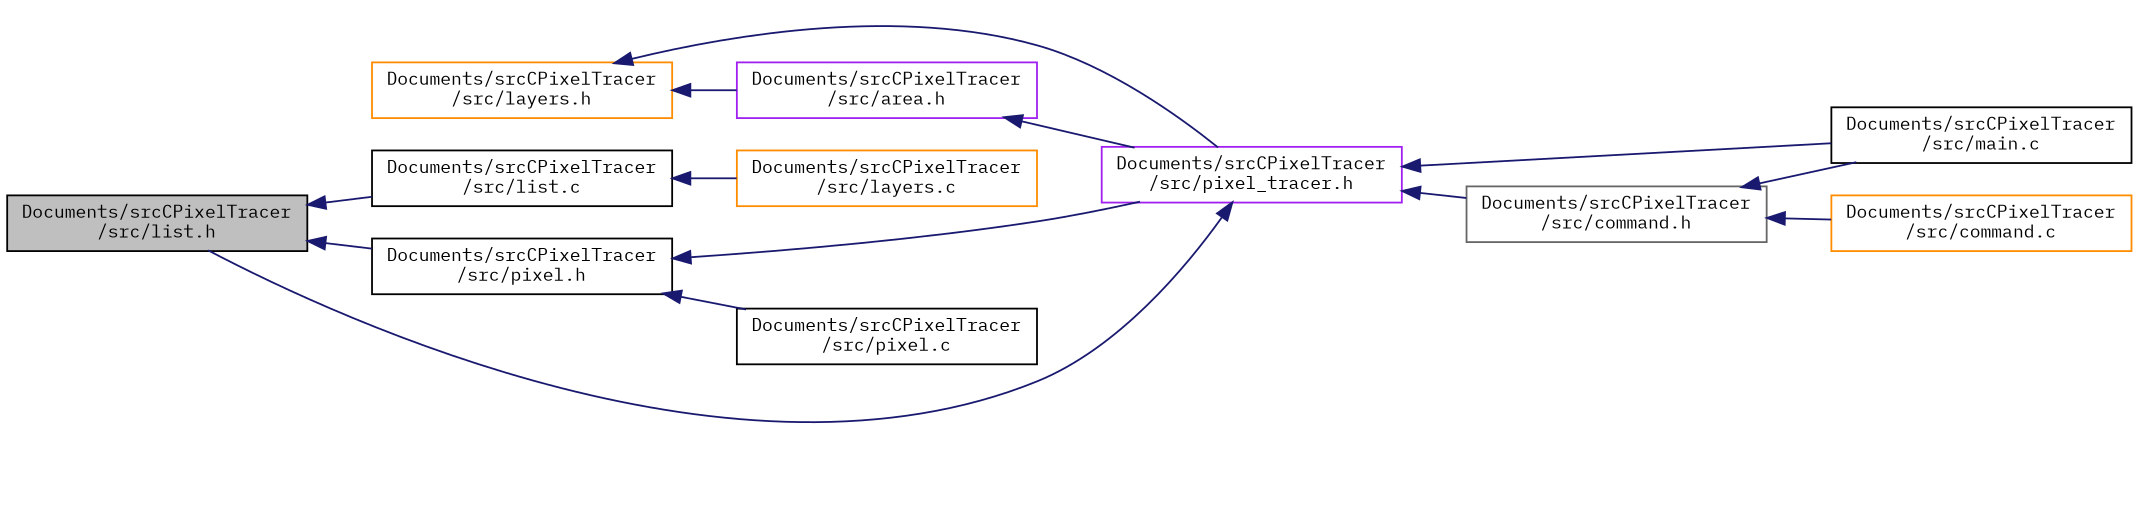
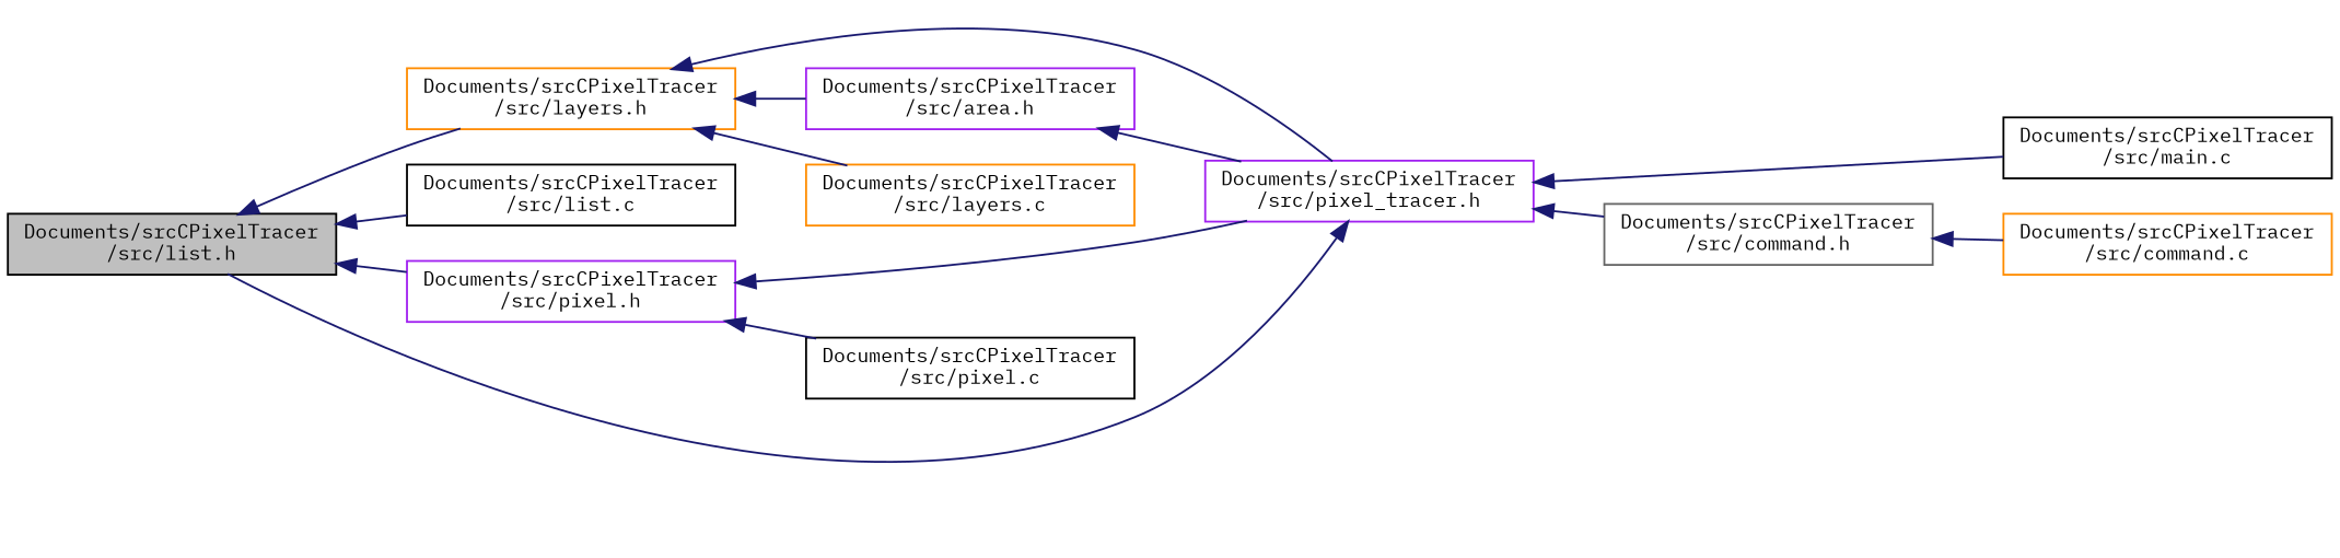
  digraph {
    fontname="IBM Plex Mono"
    rankdir=LR
    node [color=black fillcolor=white fontname="IBM Plex Mono" fontsize=10 shape=record style=filled]
    edge [color=midnightblue dir=back fontname="IBM Plex Mono" fontsize=10 labelfontname=Helvetica labelfontsize=10 style=solid]
    n1 [fillcolor=grey75 fontcolor=black height=0.2 label="Documents/srcCPixelTracer\l/src/list.h" width=0.4]
    n2 [color=darkorange height=0.2 label="Documents/srcCPixelTracer\l/src/layers.h" width=0.4]
    n3 [height=0.2 label="Documents/srcCPixelTracer\l/src/list.c" width=0.4]
-   n4 [height=0.2 label="Documents/srcCPixelTracer\l/src/pixel.h" width=0.4]
+   n4 [color=purple height=0.2 label="Documents/srcCPixelTracer\l/src/pixel.h" width=0.4]
    n5 [color=purple height=0.2 label="Documents/srcCPixelTracer\l/src/pixel_tracer.h" width=0.4]
    n6 [color=purple height=0.2 label="Documents/srcCPixelTracer\l/src/area.h" width=0.4]
    n7 [color=darkorange height=0.2 label="Documents/srcCPixelTracer\l/src/layers.c" width=0.4]
    n8 [color=gray40 height=0.2 label="Documents/srcCPixelTracer\l/src/command.h" width=0.4]
    n9 [height=0.2 label="Documents/srcCPixelTracer\l/src/main.c" width=0.4]
    n10 [height=0.2 label="Documents/srcCPixelTracer\l/src/pixel.c" width=0.4]
    n11 [color=darkorange height=0.2 label="Documents/srcCPixelTracer\l/src/command.c" width=0.4]
+   n1 -> n2
    n1 -> n3
    n1 -> n4
    n2 -> n5
    n2 -> n6
-   n3 -> n7
+   n2 -> n7
    n4 -> n5
    n4 -> n10
    n5 -> n1
    n5 -> n8
    n5 -> n9
    n6 -> n5
-   n8 -> n9
    n8 -> n11
  }
